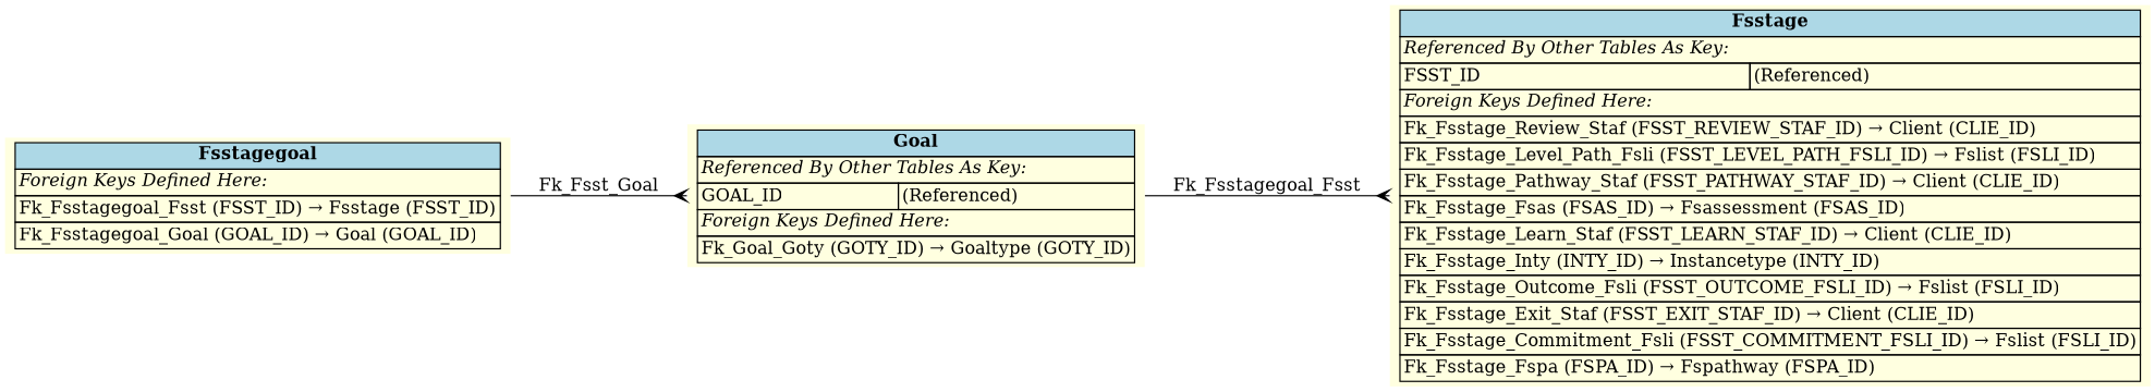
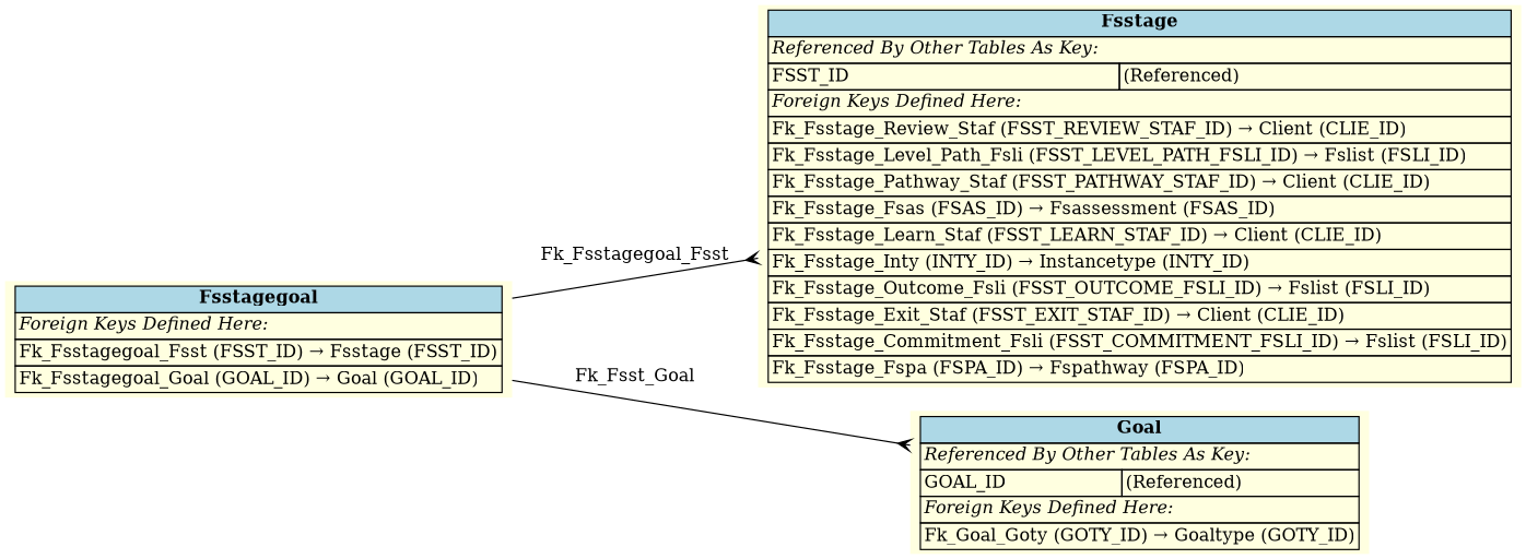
  digraph {
    rankdir=LR
    node [fillcolor=lightyellow shape=plaintext style=filled]
    edge [arrowhead=crow arrowtail=none dir=both labelfontsize=10]
    n1 [label=<     <TABLE BORDER="0" CELLBORDER="1" CELLSPACING="0" BGCOLOR="lightyellow">       <TR><TD COLSPAN="2" BGCOLOR="lightblue"><B>Fsstage</B></TD></TR>       <TR><TD COLSPAN="2" ALIGN="LEFT"><I>Referenced By Other Tables As Key:</I></TD></TR>       <TR><TD ALIGN="LEFT">FSST_ID</TD><TD ALIGN="LEFT">(Referenced)</TD></TR>       <TR><TD COLSPAN="2" ALIGN="LEFT"><I>Foreign Keys Defined Here:</I></TD></TR>       <TR><TD ALIGN="LEFT" COLSPAN="2">Fk_Fsstage_Review_Staf (FSST_REVIEW_STAF_ID) &rarr; Client (CLIE_ID)</TD></TR>       <TR><TD ALIGN="LEFT" COLSPAN="2">Fk_Fsstage_Level_Path_Fsli (FSST_LEVEL_PATH_FSLI_ID) &rarr; Fslist (FSLI_ID)</TD></TR>       <TR><TD ALIGN="LEFT" COLSPAN="2">Fk_Fsstage_Pathway_Staf (FSST_PATHWAY_STAF_ID) &rarr; Client (CLIE_ID)</TD></TR>       <TR><TD ALIGN="LEFT" COLSPAN="2">Fk_Fsstage_Fsas (FSAS_ID) &rarr; Fsassessment (FSAS_ID)</TD></TR>       <TR><TD ALIGN="LEFT" COLSPAN="2">Fk_Fsstage_Learn_Staf (FSST_LEARN_STAF_ID) &rarr; Client (CLIE_ID)</TD></TR>       <TR><TD ALIGN="LEFT" COLSPAN="2">Fk_Fsstage_Inty (INTY_ID) &rarr; Instancetype (INTY_ID)</TD></TR>       <TR><TD ALIGN="LEFT" COLSPAN="2">Fk_Fsstage_Outcome_Fsli (FSST_OUTCOME_FSLI_ID) &rarr; Fslist (FSLI_ID)</TD></TR>       <TR><TD ALIGN="LEFT" COLSPAN="2">Fk_Fsstage_Exit_Staf (FSST_EXIT_STAF_ID) &rarr; Client (CLIE_ID)</TD></TR>       <TR><TD ALIGN="LEFT" COLSPAN="2">Fk_Fsstage_Commitment_Fsli (FSST_COMMITMENT_FSLI_ID) &rarr; Fslist (FSLI_ID)</TD></TR>       <TR><TD ALIGN="LEFT" COLSPAN="2">Fk_Fsstage_Fspa (FSPA_ID) &rarr; Fspathway (FSPA_ID)</TD></TR>     </TABLE>     >]
    n2 [label=<     <TABLE BORDER="0" CELLBORDER="1" CELLSPACING="0" BGCOLOR="lightyellow">       <TR><TD COLSPAN="2" BGCOLOR="lightblue"><B>Goal</B></TD></TR>       <TR><TD COLSPAN="2" ALIGN="LEFT"><I>Referenced By Other Tables As Key:</I></TD></TR>       <TR><TD ALIGN="LEFT">GOAL_ID</TD><TD ALIGN="LEFT">(Referenced)</TD></TR>       <TR><TD COLSPAN="2" ALIGN="LEFT"><I>Foreign Keys Defined Here:</I></TD></TR>       <TR><TD ALIGN="LEFT" COLSPAN="2">Fk_Goal_Goty (GOTY_ID) &rarr; Goaltype (GOTY_ID)</TD></TR>     </TABLE>     >]
    n3 [label=<     <TABLE BORDER="0" CELLBORDER="1" CELLSPACING="0" BGCOLOR="lightyellow">       <TR><TD COLSPAN="2" BGCOLOR="lightblue"><B>Fsstagegoal</B></TD></TR>       <TR><TD COLSPAN="2" ALIGN="LEFT"><I>Foreign Keys Defined Here:</I></TD></TR>       <TR><TD ALIGN="LEFT" COLSPAN="2">Fk_Fsstagegoal_Fsst (FSST_ID) &rarr; Fsstage (FSST_ID)</TD></TR>       <TR><TD ALIGN="LEFT" COLSPAN="2">Fk_Fsstagegoal_Goal (GOAL_ID) &rarr; Goal (GOAL_ID)</TD></TR>     </TABLE>     >]
-   n2 -> n1 [label=" Fk_Fsstagegoal_Fsst "]
+   n3 -> n1 [label=" Fk_Fsstagegoal_Fsst "]
    n3 -> n2 [label=" Fk_Fsst_Goal "]
  }
